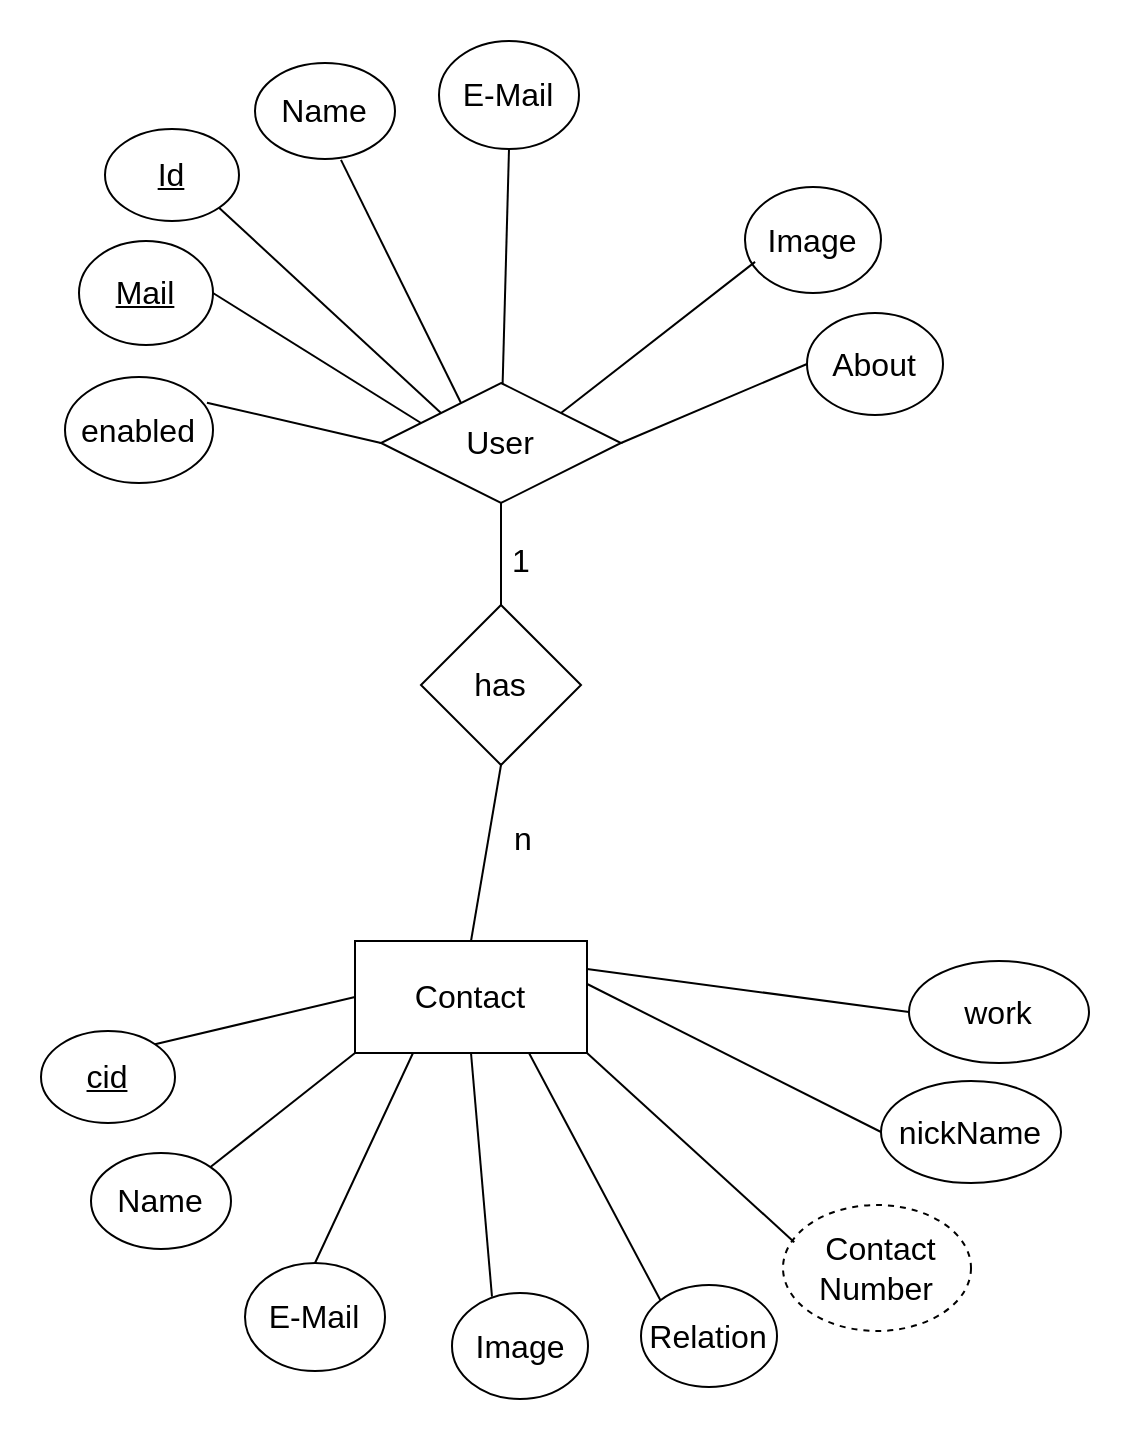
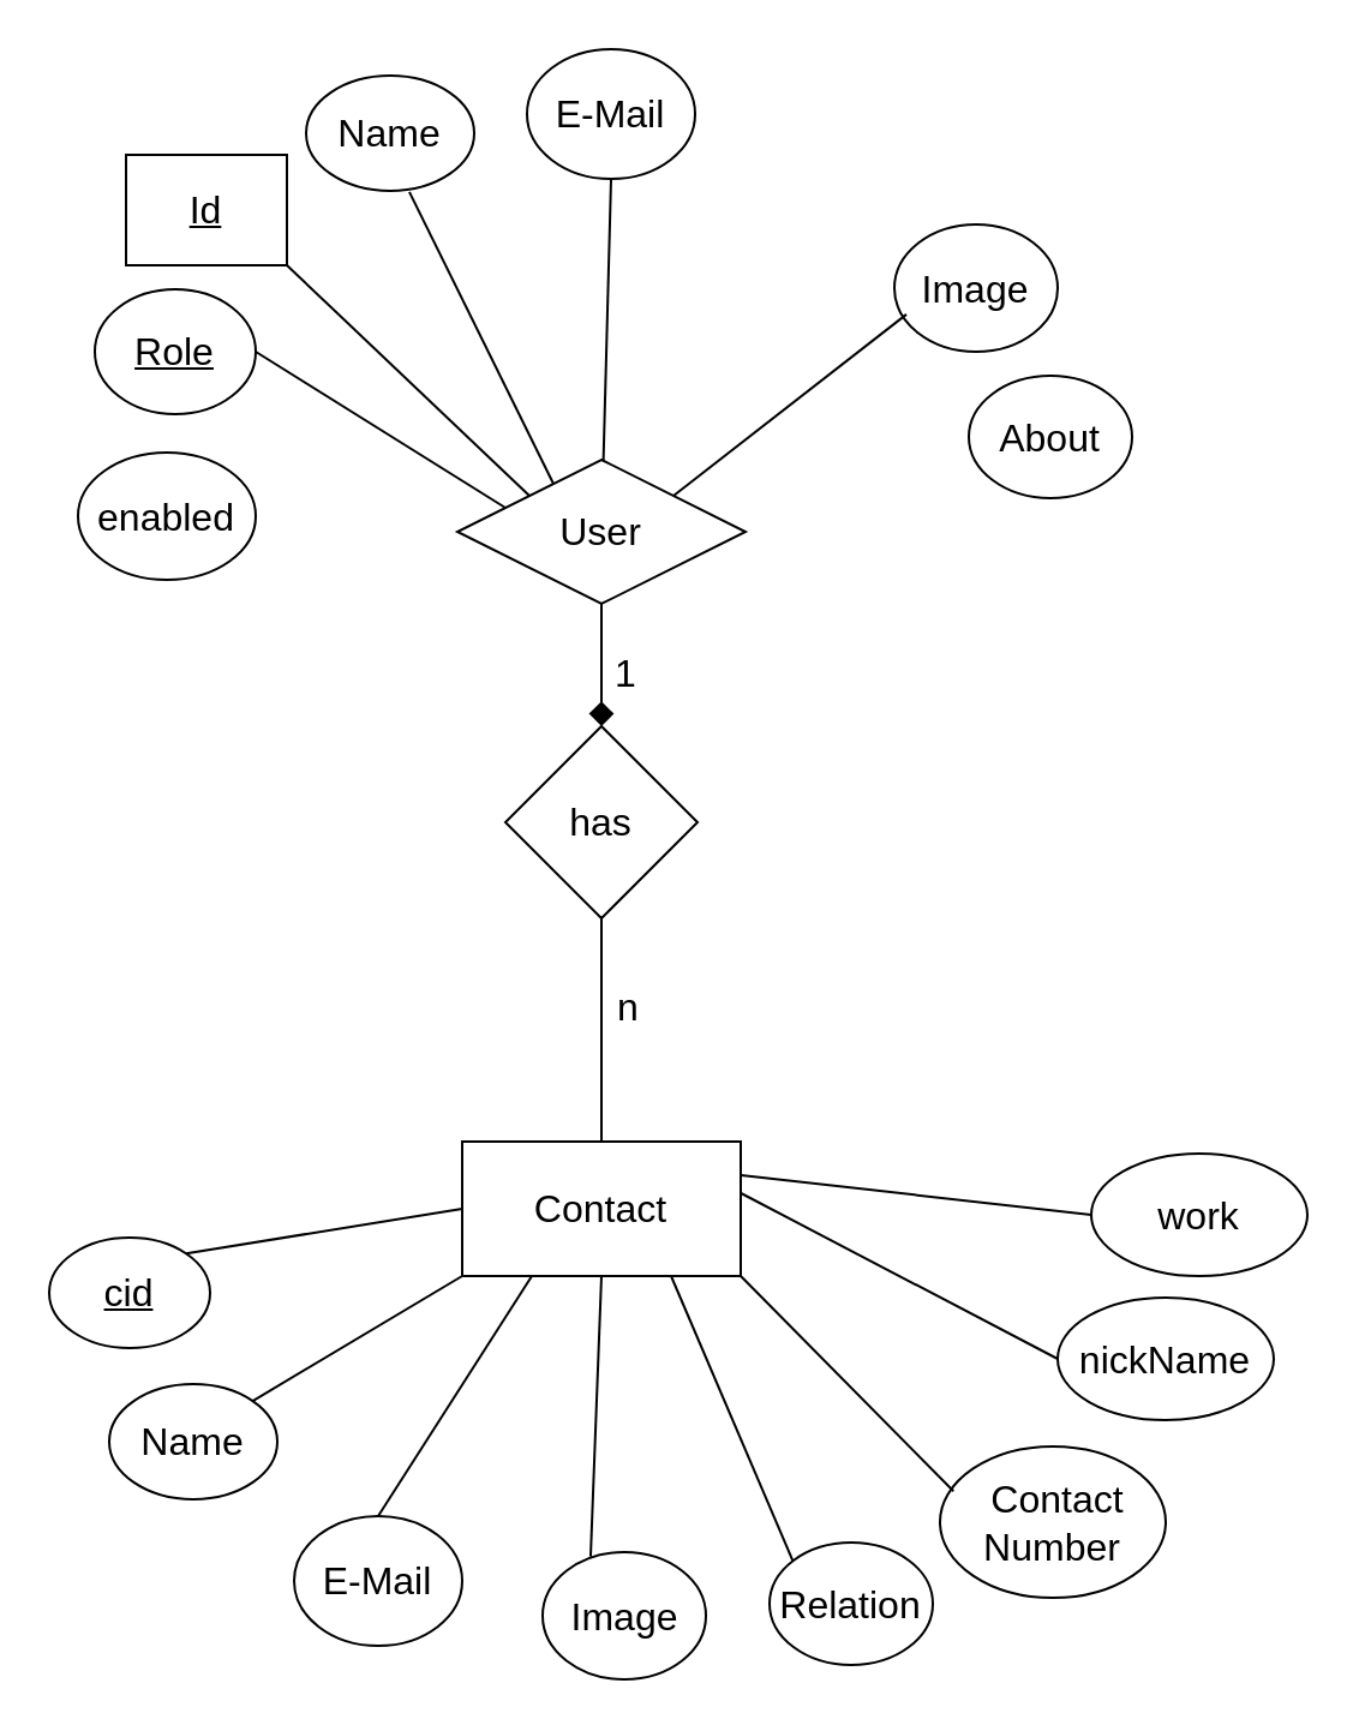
  <mxCell id="0" />
  <mxCell id="1" parent="0" />
  <mxCell id="2" value="User" style="rhombus;whiteSpace=wrap;html=1;fontSize=16;" vertex="1" parent="1"><mxGeometry x="190" y="191" width="120" height="60" as="geometry" /></mxCell>
- <mxCell id="3" value="&lt;u&gt;Id&lt;/u&gt;" style="ellipse;whiteSpace=wrap;html=1;fontSize=16;" vertex="1" parent="1"><mxGeometry x="52" y="64" width="67" height="46" as="geometry" /></mxCell>
+ <mxCell id="3" value="&lt;u&gt;Id&lt;/u&gt;" style="whiteSpace=wrap;html=1;fontSize=16;rounded=0;" vertex="1" parent="1"><mxGeometry x="52" y="64" width="67" height="46" as="geometry" /></mxCell>
  <mxCell id="4" value="Name" style="ellipse;whiteSpace=wrap;html=1;fontSize=16;" vertex="1" parent="1"><mxGeometry x="127" y="31" width="70" height="48" as="geometry" /></mxCell>
  <mxCell id="5" value="E-Mail" style="ellipse;whiteSpace=wrap;html=1;fontSize=16;" vertex="1" parent="1"><mxGeometry x="219" y="20" width="70" height="54" as="geometry" /></mxCell>
  <mxCell id="6" value="Image" style="ellipse;whiteSpace=wrap;html=1;fontSize=16;" vertex="1" parent="1"><mxGeometry x="372" y="93" width="68" height="53" as="geometry" /></mxCell>
  <mxCell id="7" value="About" style="ellipse;whiteSpace=wrap;html=1;fontSize=16;" vertex="1" parent="1"><mxGeometry x="403" y="156" width="68" height="51" as="geometry" /></mxCell>
- <mxCell id="8" value="&lt;u&gt;Mail&lt;/u&gt;" style="ellipse;whiteSpace=wrap;html=1;fontSize=16;" vertex="1" parent="1"><mxGeometry x="39" y="120" width="67" height="52" as="geometry" /></mxCell>
+ <mxCell id="8" value="&lt;u&gt;Role&lt;/u&gt;" style="ellipse;whiteSpace=wrap;html=1;fontSize=16;" vertex="1" parent="1"><mxGeometry x="39" y="120" width="67" height="52" as="geometry" /></mxCell>
  <mxCell id="9" value="enabled" style="ellipse;whiteSpace=wrap;html=1;fontSize=16;" vertex="1" parent="1"><mxGeometry x="32" y="188" width="74" height="53" as="geometry" /></mxCell>
  <mxCell id="10" value="" style="endArrow=none;html=1;rounded=0;fontSize=12;startSize=8;endSize=8;curved=1;exitX=0.614;exitY=1.071;exitDx=0;exitDy=0;exitPerimeter=0;entryX=0.25;entryY=0;entryDx=0;entryDy=0;" edge="1" parent="1" target="2"><mxGeometry width="50" height="50" relative="1" as="geometry"><mxPoint x="169.98" y="79.408" as="sourcePoint" /><mxPoint x="219" y="188" as="targetPoint" /></mxGeometry></mxCell>
  <mxCell id="11" value="" style="endArrow=none;html=1;rounded=0;fontSize=12;startSize=8;endSize=8;curved=1;exitX=0.5;exitY=1;exitDx=0;exitDy=0;" edge="1" parent="1" source="5" target="2"><mxGeometry width="50" height="50" relative="1" as="geometry"><mxPoint x="179.98" y="89.408" as="sourcePoint" /><mxPoint x="230" y="187" as="targetPoint" /></mxGeometry></mxCell>
  <mxCell id="12" value="" style="endArrow=none;html=1;rounded=0;fontSize=12;startSize=8;endSize=8;curved=1;exitX=0.074;exitY=0.706;exitDx=0;exitDy=0;entryX=1;entryY=0;entryDx=0;entryDy=0;exitPerimeter=0;" edge="1" parent="1" source="6" target="2"><mxGeometry width="50" height="50" relative="1" as="geometry"><mxPoint x="332" y="95" as="sourcePoint" /><mxPoint x="290" y="201" as="targetPoint" /></mxGeometry></mxCell>
- <mxCell id="13" value="" style="endArrow=none;html=1;rounded=0;fontSize=12;startSize=8;endSize=8;curved=1;exitX=0;exitY=0.5;exitDx=0;exitDy=0;entryX=1;entryY=0.5;entryDx=0;entryDy=0;" edge="1" parent="1" source="7" target="2"><mxGeometry width="50" height="50" relative="1" as="geometry"><mxPoint x="397" y="140" as="sourcePoint" /><mxPoint x="320" y="201" as="targetPoint" /></mxGeometry></mxCell>
  <mxCell id="14" value="" style="endArrow=none;html=1;rounded=0;fontSize=12;startSize=8;endSize=8;curved=1;exitX=1;exitY=1;exitDx=0;exitDy=0;entryX=0;entryY=0;entryDx=0;entryDy=0;" edge="1" parent="1" source="3" target="2"><mxGeometry width="50" height="50" relative="1" as="geometry"><mxPoint x="179.98" y="89.408" as="sourcePoint" /><mxPoint x="230" y="201" as="targetPoint" /></mxGeometry></mxCell>
  <mxCell id="15" value="" style="endArrow=none;html=1;rounded=0;fontSize=12;startSize=8;endSize=8;curved=1;exitX=1;exitY=0.5;exitDx=0;exitDy=0;entryX=0;entryY=0.25;entryDx=0;entryDy=0;" edge="1" parent="1" source="8" target="2"><mxGeometry width="50" height="50" relative="1" as="geometry"><mxPoint x="119" y="113" as="sourcePoint" /><mxPoint x="200" y="201" as="targetPoint" /></mxGeometry></mxCell>
- <mxCell id="16" value="" style="endArrow=none;html=1;rounded=0;fontSize=12;startSize=8;endSize=8;curved=1;exitX=0.959;exitY=0.242;exitDx=0;exitDy=0;entryX=0;entryY=0.5;entryDx=0;entryDy=0;exitPerimeter=0;" edge="1" parent="1" source="9" target="2"><mxGeometry width="50" height="50" relative="1" as="geometry"><mxPoint x="116" y="156" as="sourcePoint" /><mxPoint x="200" y="216" as="targetPoint" /></mxGeometry></mxCell>
- <mxCell id="17" value="Contact" style="rounded=0;whiteSpace=wrap;html=1;fontSize=16;" vertex="1" parent="1"><mxGeometry x="177" y="470" width="116" height="56" as="geometry" /></mxCell>
+ <mxCell id="17" value="Contact" style="rounded=0;whiteSpace=wrap;html=1;fontSize=16;" vertex="1" parent="1"><mxGeometry x="192" y="475" width="116" height="56" as="geometry" /></mxCell>
  <mxCell id="18" value="&lt;u&gt;cid&lt;/u&gt;" style="ellipse;whiteSpace=wrap;html=1;fontSize=16;" vertex="1" parent="1"><mxGeometry x="20" y="515" width="67" height="46" as="geometry" /></mxCell>
  <mxCell id="19" value="has" style="rhombus;whiteSpace=wrap;html=1;fontSize=16;" vertex="1" parent="1"><mxGeometry x="210" y="302" width="80" height="80" as="geometry" /></mxCell>
- <mxCell id="20" value="" style="endArrow=none;html=1;rounded=0;fontSize=12;startSize=8;endSize=8;curved=1;exitX=0.5;exitY=1;exitDx=0;exitDy=0;entryX=0.5;entryY=0;entryDx=0;entryDy=0;" edge="1" parent="1" source="2" target="19"><mxGeometry width="50" height="50" relative="1" as="geometry"><mxPoint x="403" y="295" as="sourcePoint" /><mxPoint x="453" y="245" as="targetPoint" /></mxGeometry></mxCell>
+ <mxCell id="20" value="" style="endArrow=diamond;html=1;rounded=0;fontSize=12;startSize=8;endSize=8;curved=1;exitX=0.5;exitY=1;exitDx=0;exitDy=0;entryX=0.5;entryY=0;entryDx=0;entryDy=0;" edge="1" parent="1" source="2" target="19"><mxGeometry width="50" height="50" relative="1" as="geometry"><mxPoint x="403" y="295" as="sourcePoint" /><mxPoint x="453" y="245" as="targetPoint" /></mxGeometry></mxCell>
  <mxCell id="21" value="" style="endArrow=none;html=1;rounded=0;fontSize=12;startSize=8;endSize=8;curved=1;exitX=0.5;exitY=1;exitDx=0;exitDy=0;entryX=0.5;entryY=0;entryDx=0;entryDy=0;" edge="1" parent="1" source="19" target="17"><mxGeometry width="50" height="50" relative="1" as="geometry"><mxPoint x="403" y="463" as="sourcePoint" /><mxPoint x="453" y="413" as="targetPoint" /></mxGeometry></mxCell>
  <mxCell id="22" value="" style="endArrow=none;html=1;rounded=0;fontSize=12;startSize=8;endSize=8;curved=1;exitX=1;exitY=0;exitDx=0;exitDy=0;entryX=0;entryY=0.5;entryDx=0;entryDy=0;" edge="1" parent="1" source="18" target="17"><mxGeometry width="50" height="50" relative="1" as="geometry"><mxPoint x="403" y="463" as="sourcePoint" /><mxPoint x="453" y="413" as="targetPoint" /></mxGeometry></mxCell>
  <mxCell id="23" value="Name" style="ellipse;whiteSpace=wrap;html=1;fontSize=16;" vertex="1" parent="1"><mxGeometry x="45" y="576" width="70" height="48" as="geometry" /></mxCell>
  <mxCell id="24" value="" style="endArrow=none;html=1;rounded=0;fontSize=12;startSize=8;endSize=8;curved=1;exitX=1;exitY=0;exitDx=0;exitDy=0;entryX=0;entryY=1;entryDx=0;entryDy=0;" edge="1" parent="1" source="23" target="17"><mxGeometry width="50" height="50" relative="1" as="geometry"><mxPoint x="361" y="389" as="sourcePoint" /><mxPoint x="411" y="339" as="targetPoint" /></mxGeometry></mxCell>
  <mxCell id="25" value="E-Mail" style="ellipse;whiteSpace=wrap;html=1;fontSize=16;" vertex="1" parent="1"><mxGeometry x="122" y="631" width="70" height="54" as="geometry" /></mxCell>
  <mxCell id="26" value="" style="endArrow=none;html=1;rounded=0;fontSize=12;startSize=8;endSize=8;curved=1;exitX=0.5;exitY=0;exitDx=0;exitDy=0;entryX=0.25;entryY=1;entryDx=0;entryDy=0;" edge="1" parent="1" source="25" target="17"><mxGeometry width="50" height="50" relative="1" as="geometry"><mxPoint x="361" y="536" as="sourcePoint" /><mxPoint x="411" y="486" as="targetPoint" /></mxGeometry></mxCell>
  <mxCell id="27" value="Image" style="ellipse;whiteSpace=wrap;html=1;fontSize=16;" vertex="1" parent="1"><mxGeometry x="225.5" y="646" width="68" height="53" as="geometry" /></mxCell>
  <mxCell id="28" value="" style="endArrow=none;html=1;rounded=0;fontSize=12;startSize=8;endSize=8;curved=1;exitX=0.5;exitY=1;exitDx=0;exitDy=0;entryX=0.294;entryY=0.034;entryDx=0;entryDy=0;entryPerimeter=0;" edge="1" parent="1" source="17" target="27"><mxGeometry width="50" height="50" relative="1" as="geometry"><mxPoint x="361" y="471" as="sourcePoint" /><mxPoint x="411" y="421" as="targetPoint" /></mxGeometry></mxCell>
  <mxCell id="29" value="1" style="text;html=1;align=center;verticalAlign=middle;resizable=0;points=[];autosize=1;strokeColor=none;fillColor=none;fontSize=16;" vertex="1" parent="1"><mxGeometry x="246" y="264" width="27" height="31" as="geometry" /></mxCell>
  <mxCell id="30" value="n" style="text;html=1;align=center;verticalAlign=middle;resizable=0;points=[];autosize=1;strokeColor=none;fillColor=none;fontSize=16;" vertex="1" parent="1"><mxGeometry x="247" y="403" width="27" height="31" as="geometry" /></mxCell>
  <mxCell id="31" value="Relation" style="ellipse;whiteSpace=wrap;html=1;fontSize=16;" vertex="1" parent="1"><mxGeometry x="320" y="642" width="68" height="51" as="geometry" /></mxCell>
  <mxCell id="32" value="" style="endArrow=none;html=1;rounded=0;fontSize=12;startSize=8;endSize=8;curved=1;exitX=0.75;exitY=1;exitDx=0;exitDy=0;entryX=0;entryY=0;entryDx=0;entryDy=0;" edge="1" parent="1" source="17" target="31"><mxGeometry width="50" height="50" relative="1" as="geometry"><mxPoint x="361" y="567" as="sourcePoint" /><mxPoint x="411" y="517" as="targetPoint" /></mxGeometry></mxCell>
- <mxCell id="33" value="&amp;nbsp;Contact Number" style="ellipse;whiteSpace=wrap;html=1;fontSize=16;dashed=1;" vertex="1" parent="1"><mxGeometry x="391" y="602" width="94" height="63" as="geometry" /></mxCell>
+ <mxCell id="33" value="&amp;nbsp;Contact Number" style="ellipse;whiteSpace=wrap;html=1;fontSize=16;" vertex="1" parent="1"><mxGeometry x="391" y="602" width="94" height="63" as="geometry" /></mxCell>
  <mxCell id="34" value="" style="endArrow=none;html=1;rounded=0;fontSize=12;startSize=8;endSize=8;curved=1;exitX=1;exitY=1;exitDx=0;exitDy=0;entryX=0.06;entryY=0.295;entryDx=0;entryDy=0;entryPerimeter=0;" edge="1" parent="1" source="17" target="33"><mxGeometry width="50" height="50" relative="1" as="geometry"><mxPoint x="361" y="427" as="sourcePoint" /><mxPoint x="411" y="377" as="targetPoint" /></mxGeometry></mxCell>
  <mxCell id="35" value="nickName" style="ellipse;whiteSpace=wrap;html=1;fontSize=16;" vertex="1" parent="1"><mxGeometry x="440" y="540" width="90" height="51" as="geometry" /></mxCell>
  <mxCell id="36" value="" style="endArrow=none;html=1;rounded=0;fontSize=12;startSize=8;endSize=8;curved=1;exitX=1.003;exitY=0.386;exitDx=0;exitDy=0;exitPerimeter=0;entryX=0;entryY=0.5;entryDx=0;entryDy=0;" edge="1" parent="1" source="17" target="35"><mxGeometry width="50" height="50" relative="1" as="geometry"><mxPoint x="361" y="427" as="sourcePoint" /><mxPoint x="411" y="377" as="targetPoint" /></mxGeometry></mxCell>
  <mxCell id="37" value="work" style="ellipse;whiteSpace=wrap;html=1;fontSize=16;" vertex="1" parent="1"><mxGeometry x="454" y="480" width="90" height="51" as="geometry" /></mxCell>
  <mxCell id="38" value="" style="endArrow=none;html=1;rounded=0;fontSize=12;startSize=8;endSize=8;curved=1;exitX=1;exitY=0.25;exitDx=0;exitDy=0;entryX=0;entryY=0.5;entryDx=0;entryDy=0;" edge="1" parent="1" source="17" target="37"><mxGeometry width="50" height="50" relative="1" as="geometry"><mxPoint x="213" y="375" as="sourcePoint" /><mxPoint x="263" y="325" as="targetPoint" /></mxGeometry></mxCell>
